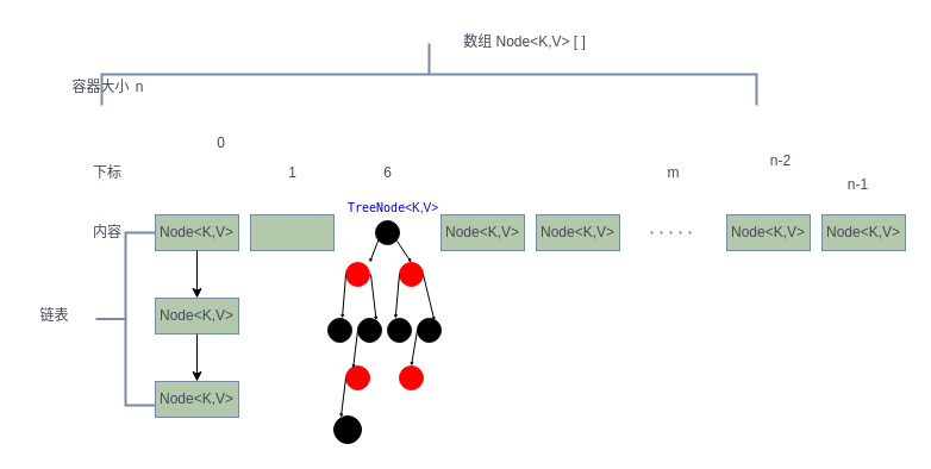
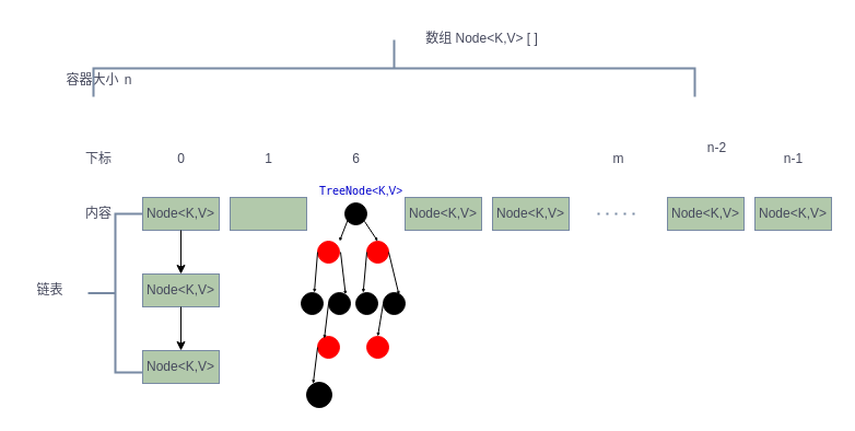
  <mxCell id="0" />
  <mxCell id="1" parent="0" />
  <mxCell id="2" value="Node&amp;lt;K,V&amp;gt;" style="rounded=0;whiteSpace=wrap;html=1;labelBackgroundColor=none;fillColor=#B2C9AB;strokeColor=#788AA3;fontColor=#46495D;" parent="1" vertex="1"><mxGeometry x="130" y="180" width="70" height="30" as="geometry" /></mxCell>
  <mxCell id="3" value="&amp;nbsp;" style="rounded=0;whiteSpace=wrap;html=1;labelBackgroundColor=none;fillColor=#B2C9AB;strokeColor=#788AA3;fontColor=#46495D;" parent="1" vertex="1"><mxGeometry x="210" y="180" width="70" height="30" as="geometry" /></mxCell>
  <mxCell id="4" value="Node&amp;lt;K,V&amp;gt;" style="rounded=0;whiteSpace=wrap;html=1;labelBackgroundColor=none;fillColor=#B2C9AB;strokeColor=#788AA3;fontColor=#46495D;" parent="1" vertex="1"><mxGeometry x="370" y="180" width="70" height="30" as="geometry" /></mxCell>
  <mxCell id="5" value="Node&amp;lt;K,V&amp;gt;" style="rounded=0;whiteSpace=wrap;html=1;labelBackgroundColor=none;fillColor=#B2C9AB;strokeColor=#788AA3;fontColor=#46495D;" parent="1" vertex="1"><mxGeometry x="450" y="180" width="70" height="30" as="geometry" /></mxCell>
  <mxCell id="6" value="Node&amp;lt;K,V&amp;gt;" style="rounded=0;whiteSpace=wrap;html=1;labelBackgroundColor=none;fillColor=#B2C9AB;strokeColor=#788AA3;fontColor=#46495D;" parent="1" vertex="1"><mxGeometry x="610" y="180" width="70" height="30" as="geometry" /></mxCell>
  <mxCell id="7" value="Node&amp;lt;K,V&amp;gt;" style="rounded=0;whiteSpace=wrap;html=1;labelBackgroundColor=none;fillColor=#B2C9AB;strokeColor=#788AA3;fontColor=#46495D;" parent="1" vertex="1"><mxGeometry x="690" y="180" width="70" height="30" as="geometry" /></mxCell>
  <mxCell id="8" value="Node&amp;lt;K,V&amp;gt;" style="rounded=0;whiteSpace=wrap;html=1;labelBackgroundColor=none;fillColor=#B2C9AB;strokeColor=#788AA3;fontColor=#46495D;" parent="1" vertex="1"><mxGeometry x="130" y="250" width="70" height="30" as="geometry" /></mxCell>
  <mxCell id="9" value="Node&amp;lt;K,V&amp;gt;" style="rounded=0;whiteSpace=wrap;html=1;labelBackgroundColor=none;fillColor=#B2C9AB;strokeColor=#788AA3;fontColor=#46495D;" parent="1" vertex="1"><mxGeometry x="130" y="320" width="70" height="30" as="geometry" /></mxCell>
  <mxCell id="10" value="" style="endArrow=none;dashed=1;html=1;dashPattern=1 3;strokeWidth=2;rounded=0;labelBackgroundColor=none;strokeColor=#788AA3;fontColor=default;" parent="1" edge="1"><mxGeometry width="50" height="50" relative="1" as="geometry"><mxPoint x="580" y="195" as="sourcePoint" /><mxPoint x="540" y="195" as="targetPoint" /></mxGeometry></mxCell>
  <mxCell id="11" value="下标" style="text;html=1;align=center;verticalAlign=middle;whiteSpace=wrap;rounded=0;labelBackgroundColor=none;fontColor=#46495D;" parent="1" vertex="1"><mxGeometry x="60" y="130" width="60" height="30" as="geometry" /></mxCell>
  <mxCell id="12" value="内容" style="text;html=1;align=center;verticalAlign=middle;whiteSpace=wrap;rounded=0;labelBackgroundColor=none;fontColor=#46495D;" parent="1" vertex="1"><mxGeometry x="60" y="180" width="60" height="30" as="geometry" /></mxCell>
- <mxCell id="13" value="0" style="text;html=1;align=center;verticalAlign=middle;resizable=0;points=[];autosize=1;strokeColor=none;fillColor=none;labelBackgroundColor=none;fontColor=#46495D;" parent="1" vertex="1"><mxGeometry x="170" y="105" width="30" height="30" as="geometry" /></mxCell>
+ <mxCell id="13" value="0" style="text;html=1;align=center;verticalAlign=middle;resizable=0;points=[];autosize=1;strokeColor=none;fillColor=none;labelBackgroundColor=none;fontColor=#46495D;" parent="1" vertex="1"><mxGeometry x="150" y="130" width="30" height="30" as="geometry" /></mxCell>
  <mxCell id="14" value="1" style="text;html=1;align=center;verticalAlign=middle;resizable=0;points=[];autosize=1;strokeColor=none;fillColor=none;labelBackgroundColor=none;fontColor=#46495D;" parent="1" vertex="1"><mxGeometry x="230" y="130" width="30" height="30" as="geometry" /></mxCell>
  <mxCell id="15" value="6" style="text;html=1;align=center;verticalAlign=middle;resizable=0;points=[];autosize=1;strokeColor=none;fillColor=none;labelBackgroundColor=none;fontColor=#46495D;" parent="1" vertex="1"><mxGeometry x="310" y="130" width="30" height="30" as="geometry" /></mxCell>
  <mxCell id="16" value="m" style="text;html=1;align=center;verticalAlign=middle;resizable=0;points=[];autosize=1;strokeColor=none;fillColor=none;labelBackgroundColor=none;fontColor=#46495D;" parent="1" vertex="1"><mxGeometry x="550" y="130" width="30" height="30" as="geometry" /></mxCell>
  <mxCell id="17" value="n-2" style="text;html=1;align=center;verticalAlign=middle;resizable=0;points=[];autosize=1;strokeColor=none;fillColor=none;labelBackgroundColor=none;fontColor=#46495D;" parent="1" vertex="1"><mxGeometry x="635" y="120" width="40" height="30" as="geometry" /></mxCell>
- <mxCell id="18" value="n-1" style="text;html=1;align=center;verticalAlign=middle;resizable=0;points=[];autosize=1;strokeColor=none;fillColor=none;labelBackgroundColor=none;fontColor=#46495D;" parent="1" vertex="1"><mxGeometry x="700" y="140" width="40" height="30" as="geometry" /></mxCell>
+ <mxCell id="18" value="n-1" style="text;html=1;align=center;verticalAlign=middle;resizable=0;points=[];autosize=1;strokeColor=none;fillColor=none;labelBackgroundColor=none;fontColor=#46495D;" parent="1" vertex="1"><mxGeometry x="705" y="130" width="40" height="30" as="geometry" /></mxCell>
  <mxCell id="19" value="容器大小&lt;span style=&quot;white-space: pre;&quot;&gt;&#09;&lt;/span&gt;n" style="text;html=1;align=center;verticalAlign=middle;resizable=0;points=[];autosize=1;strokeColor=none;fillColor=none;fontColor=#46495D;" parent="1" vertex="1"><mxGeometry x="50" y="58" width="80" height="30" as="geometry" /></mxCell>
  <mxCell id="20" value="" style="strokeWidth=2;html=1;shape=mxgraph.flowchart.annotation_2;align=left;labelPosition=right;pointerEvents=1;strokeColor=#788AA3;fontColor=#46495D;fillColor=#B2C9AB;" parent="1" vertex="1"><mxGeometry x="80" y="195" width="50" height="145" as="geometry" /></mxCell>
  <mxCell id="21" value="链表" style="text;html=1;align=center;verticalAlign=middle;resizable=0;points=[];autosize=1;strokeColor=none;fillColor=none;fontColor=#46495D;" parent="1" vertex="1"><mxGeometry x="20" y="250" width="50" height="30" as="geometry" /></mxCell>
  <mxCell id="22" value="" style="strokeWidth=2;html=1;shape=mxgraph.flowchart.annotation_2;align=left;labelPosition=right;pointerEvents=1;strokeColor=#788AA3;fontColor=#46495D;fillColor=#B2C9AB;direction=south;" parent="1" vertex="1"><mxGeometry x="85" y="36" width="550" height="52" as="geometry" /></mxCell>
  <mxCell id="23" value="数组 Node&amp;lt;K,V&amp;gt; [ ]" style="text;html=1;align=center;verticalAlign=middle;resizable=0;points=[];autosize=1;strokeColor=none;fillColor=none;fontColor=#46495D;" parent="1" vertex="1"><mxGeometry x="375" y="20" width="130" height="30" as="geometry" /></mxCell>
  <mxCell id="24" value="" style="endArrow=classic;html=1;rounded=0;exitX=0.5;exitY=1;exitDx=0;exitDy=0;entryX=0.5;entryY=0;entryDx=0;entryDy=0;" edge="1" parent="1" source="2" target="8"><mxGeometry width="50" height="50" relative="1" as="geometry"><mxPoint x="370" y="350" as="sourcePoint" /><mxPoint x="420" y="300" as="targetPoint" /></mxGeometry></mxCell>
  <mxCell id="25" value="" style="endArrow=classic;html=1;rounded=0;entryX=0.5;entryY=0;entryDx=0;entryDy=0;exitX=0.5;exitY=1;exitDx=0;exitDy=0;" edge="1" parent="1" source="8" target="9"><mxGeometry width="50" height="50" relative="1" as="geometry"><mxPoint x="170" y="290" as="sourcePoint" /><mxPoint x="175" y="260" as="targetPoint" /></mxGeometry></mxCell>
  <mxCell id="26" value="" style="ellipse;whiteSpace=wrap;html=1;aspect=fixed;fillColor=#FF0000;strokeColor=#FF0000;" vertex="1" parent="1"><mxGeometry x="335" y="220" width="20" height="20" as="geometry" /></mxCell>
  <mxCell id="27" value="" style="ellipse;whiteSpace=wrap;html=1;aspect=fixed;fillColor=#FF0000;strokeColor=#FF0000;" vertex="1" parent="1"><mxGeometry x="290" y="307" width="20" height="20" as="geometry" /></mxCell>
  <mxCell id="28" value="" style="ellipse;whiteSpace=wrap;html=1;aspect=fixed;fillColor=#FF0000;strokeColor=#FF0000;" vertex="1" parent="1"><mxGeometry x="335" y="307" width="20" height="20" as="geometry" /></mxCell>
  <mxCell id="29" value="" style="ellipse;whiteSpace=wrap;html=1;aspect=fixed;fillColor=#000000;strokeColor=#000000;" vertex="1" parent="1"><mxGeometry x="275" y="267" width="20" height="20" as="geometry" /></mxCell>
  <mxCell id="30" value="" style="ellipse;whiteSpace=wrap;html=1;aspect=fixed;fillColor=#000000;strokeColor=#000000;" vertex="1" parent="1"><mxGeometry x="300" y="267" width="20" height="20" as="geometry" /></mxCell>
  <mxCell id="31" value="" style="ellipse;whiteSpace=wrap;html=1;aspect=fixed;fillColor=#000000;strokeColor=#000000;" vertex="1" parent="1"><mxGeometry x="325" y="267" width="20" height="20" as="geometry" /></mxCell>
  <mxCell id="32" value="" style="ellipse;whiteSpace=wrap;html=1;aspect=fixed;fillColor=#000000;strokeColor=#000000;" vertex="1" parent="1"><mxGeometry x="350" y="267" width="20" height="20" as="geometry" /></mxCell>
  <mxCell id="33" value="" style="ellipse;whiteSpace=wrap;html=1;aspect=fixed;fillColor=#000000;strokeColor=#000000;" vertex="1" parent="1"><mxGeometry x="315" y="185" width="20" height="20" as="geometry" /></mxCell>
  <mxCell id="34" value="&lt;span style=&quot;forced-color-adjust: none; color: rgb(0, 0, 204); font-style: normal; font-variant-ligatures: normal; font-variant-caps: normal; font-weight: 400; letter-spacing: normal; orphans: 2; text-align: center; text-indent: 0px; text-transform: none; widows: 2; word-spacing: 0px; -webkit-text-stroke-width: 0px; white-space: normal; background-color: rgb(251, 251, 251); text-decoration-thickness: initial; text-decoration-style: initial; text-decoration-color: initial; font-size: 10px; font-family: &amp;quot;JetBrains Mono&amp;quot;, monospace;&quot;&gt;TreeNode&lt;/span&gt;&lt;span style=&quot;forced-color-adjust: none; color: rgb(0, 0, 204); font-family: Helvetica; font-style: normal; font-variant-ligatures: normal; font-variant-caps: normal; font-weight: 400; letter-spacing: normal; orphans: 2; text-align: center; text-indent: 0px; text-transform: none; widows: 2; word-spacing: 0px; -webkit-text-stroke-width: 0px; white-space: normal; text-decoration-thickness: initial; text-decoration-style: initial; text-decoration-color: initial; font-size: 10px; background-color: rgb(255, 255, 255);&quot;&gt;&amp;lt;K,V&amp;gt;&lt;/span&gt;" style="text;whiteSpace=wrap;html=1;" vertex="1" parent="1"><mxGeometry x="290" y="160" width="100" height="40" as="geometry" /></mxCell>
  <mxCell id="35" value="" style="ellipse;whiteSpace=wrap;html=1;aspect=fixed;fillColor=#000000;strokeColor=#000000;" vertex="1" parent="1"><mxGeometry x="280" y="349" width="23" height="23" as="geometry" /></mxCell>
  <mxCell id="36" value="" style="endArrow=classic;html=1;rounded=0;entryX=0.5;entryY=0;entryDx=0;entryDy=0;curved=0;endSize=1;exitX=0.429;exitY=1.046;exitDx=0;exitDy=0;exitPerimeter=0;" edge="1" parent="1" source="34" target="26"><mxGeometry width="50" height="50" relative="1" as="geometry"><mxPoint x="340" y="200" as="sourcePoint" /><mxPoint x="576.9" y="330.56" as="targetPoint" /></mxGeometry></mxCell>
  <mxCell id="37" value="" style="endArrow=classic;html=1;rounded=0;exitX=1;exitY=0.5;exitDx=0;exitDy=0;entryX=0.723;entryY=0.102;entryDx=0;entryDy=0;curved=0;endSize=1;entryPerimeter=0;" edge="1" parent="1" source="26" target="32"><mxGeometry width="50" height="50" relative="1" as="geometry"><mxPoint x="357" y="230" as="sourcePoint" /><mxPoint x="370" y="243" as="targetPoint" /></mxGeometry></mxCell>
  <mxCell id="38" value="" style="endArrow=classic;html=1;rounded=0;exitX=0;exitY=0.5;exitDx=0;exitDy=0;curved=0;endSize=1;entryX=0.257;entryY=0.054;entryDx=0;entryDy=0;entryPerimeter=0;" edge="1" parent="1" source="27" target="35"><mxGeometry width="50" height="50" relative="1" as="geometry"><mxPoint x="292" y="310" as="sourcePoint" /><mxPoint x="285" y="330" as="targetPoint" /></mxGeometry></mxCell>
  <mxCell id="39" value="" style="endArrow=classic;html=1;rounded=0;exitX=0;exitY=0.5;exitDx=0;exitDy=0;entryX=0.5;entryY=0;entryDx=0;entryDy=0;curved=0;endSize=1;" edge="1" parent="1" source="32" target="28"><mxGeometry width="50" height="50" relative="1" as="geometry"><mxPoint x="365" y="259.5" as="sourcePoint" /><mxPoint x="371" y="270" as="targetPoint" /></mxGeometry></mxCell>
  <mxCell id="40" value="" style="endArrow=classic;html=1;rounded=0;exitX=0;exitY=0.5;exitDx=0;exitDy=0;entryX=0.306;entryY=0.102;entryDx=0;entryDy=0;curved=0;endSize=1;entryPerimeter=0;" edge="1" parent="1" source="30" target="27"><mxGeometry width="50" height="50" relative="1" as="geometry"><mxPoint x="304.67" y="258.44" as="sourcePoint" /><mxPoint x="295.33" y="271.56" as="targetPoint" /></mxGeometry></mxCell>
  <mxCell id="41" value="" style="endArrow=classic;html=1;rounded=0;entryX=0.335;entryY=0.006;entryDx=0;entryDy=0;curved=0;endSize=1;entryPerimeter=0;exitX=0;exitY=0.5;exitDx=0;exitDy=0;" edge="1" parent="1" source="26" target="31"><mxGeometry width="50" height="50" relative="1" as="geometry"><mxPoint x="340" y="220" as="sourcePoint" /><mxPoint x="335" y="240" as="targetPoint" /></mxGeometry></mxCell>
  <mxCell id="42" value="" style="endArrow=classic;html=1;rounded=0;curved=0;endSize=1;exitX=0;exitY=1;exitDx=0;exitDy=0;" edge="1" parent="1"><mxGeometry width="50" height="50" relative="1" as="geometry"><mxPoint x="317.859" y="200.001" as="sourcePoint" /><mxPoint x="310" y="220" as="targetPoint" /></mxGeometry></mxCell>
  <mxCell id="43" value="" style="endArrow=classic;html=1;rounded=0;exitX=1;exitY=1;exitDx=0;exitDy=0;entryX=0;entryY=0;entryDx=0;entryDy=0;curved=0;endSize=1;" edge="1" parent="1" target="44"><mxGeometry width="50" height="50" relative="1" as="geometry"><mxPoint x="300" y="224" as="sourcePoint" /><mxPoint x="306" y="240" as="targetPoint" /></mxGeometry></mxCell>
  <mxCell id="44" value="" style="ellipse;whiteSpace=wrap;html=1;aspect=fixed;fillColor=#FF0000;strokeColor=#FF0000;" vertex="1" parent="1"><mxGeometry x="290" y="220" width="20" height="20" as="geometry" /></mxCell>
  <mxCell id="45" value="" style="endArrow=classic;html=1;rounded=0;entryX=0.335;entryY=0.006;entryDx=0;entryDy=0;curved=0;endSize=1;entryPerimeter=0;exitX=0;exitY=0.5;exitDx=0;exitDy=0;" edge="1" parent="1"><mxGeometry width="50" height="50" relative="1" as="geometry"><mxPoint x="290" y="230" as="sourcePoint" /><mxPoint x="287" y="267" as="targetPoint" /></mxGeometry></mxCell>
  <mxCell id="46" value="" style="endArrow=classic;html=1;rounded=0;exitX=1;exitY=0.5;exitDx=0;exitDy=0;entryX=0.78;entryY=0.085;entryDx=0;entryDy=0;curved=0;endSize=1;entryPerimeter=0;" edge="1" parent="1" target="30"><mxGeometry width="50" height="50" relative="1" as="geometry"><mxPoint x="311" y="230" as="sourcePoint" /><mxPoint x="320" y="269" as="targetPoint" /></mxGeometry></mxCell>
